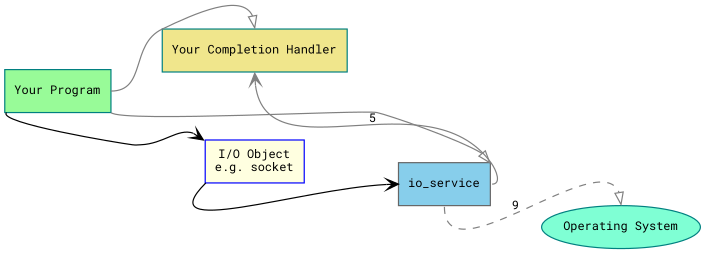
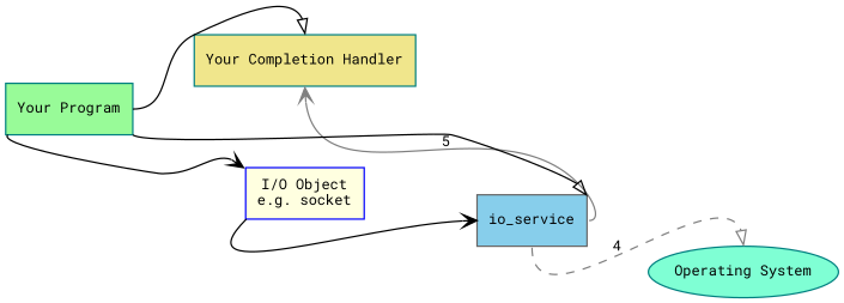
  digraph {
    fontname="Roboto Mono"
    nodesep=0.2
    rankdir=LR
    node [color=teal fontname="Roboto Mono" fontsize=10 shape=box style=filled]
    edge [arrowhead=onormal fontname="Roboto Mono" fontsize=10 headport=n labelfontname=Helvetica labelfontsize=10 tailport=s]
    n1 [fillcolor=aquamarine label="Operating System" shape=ellipse]
    n2 [color=gray40 fillcolor=skyblue label=io_service]
    n3 [fillcolor=khaki label="Your Completion Handler"]
    n4 [color=blue fillcolor=lightyellow label="I/O Object\ne.g. socket"]
    n5 [fillcolor=palegreen label="Your Program"]
-   n2 -> n1 [arrowtail=open color="#808080" label=9 style=dashed]
+   n2 -> n1 [arrowtail=open color="#808080" label=4 style=dashed]
    n2 -> n3 [arrowhead=vee color="#808080" constraint=false headport=s label=5 style=solid tailport=e]
    n4 -> n2 [arrowhead=vee headport=w tailport=sw]
    n4 -> n2 [arrowhead=open label=2 style=invis tailport=se]
-   n5 -> n2 [arrowtail=diamond headport=ne tailport=se color="#808080"]
-   n5 -> n3 [arrowtail=diamond tailport=e color="#808080"]
+   n5 -> n2 [arrowtail=diamond headport=ne tailport=se]
+   n5 -> n3 [arrowtail=diamond tailport=e]
    n5 -> n4 [arrowhead=vee arrowtail=diamond headport=nw tailport=sw]
    n5 -> n4 [arrowhead=open headport=ne label=1 style=invis]
  }
